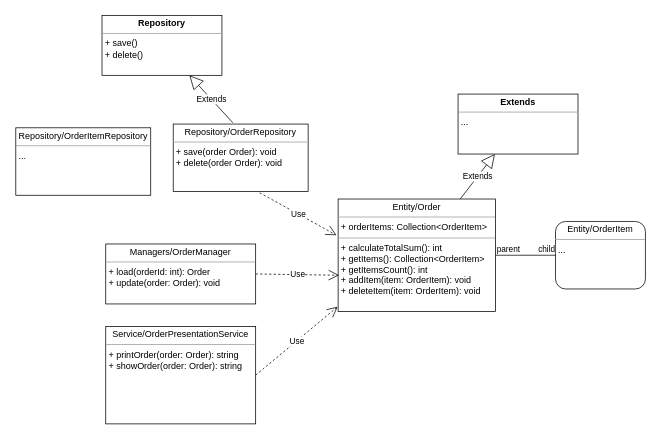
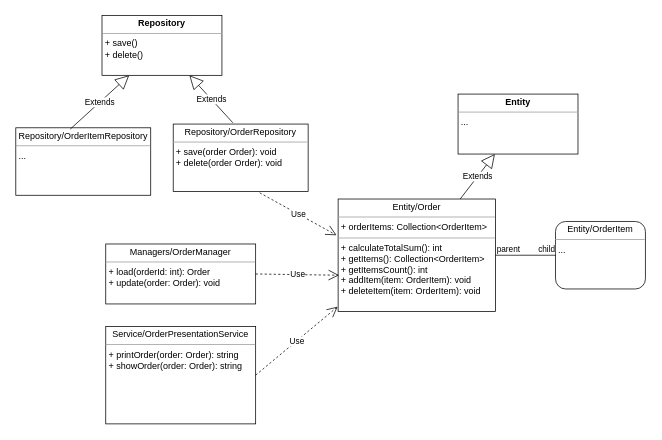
  <mxCell id="0" />
  <mxCell id="1" parent="0" />
  <mxCell id="2" value="&lt;p style=&quot;margin:0px;margin-top:4px;text-align:center;&quot;&gt;Entity/Order&lt;br&gt;&lt;/p&gt;&lt;hr size=&quot;1&quot;&gt;&lt;p style=&quot;margin:0px;margin-left:4px;&quot;&gt;+ orderItems: Collection&amp;lt;OrderItem&amp;gt;&lt;/p&gt;&lt;hr size=&quot;1&quot;&gt;&lt;p style=&quot;margin:0px;margin-left:4px;&quot;&gt;+&amp;nbsp;calculateTotalSum(): int&lt;/p&gt;&lt;p style=&quot;margin:0px;margin-left:4px;&quot;&gt;+ getItems(): Collection&amp;lt;OrderItem&amp;gt;&lt;/p&gt;&lt;p style=&quot;margin:0px;margin-left:4px;&quot;&gt;+ getItemsCount(): int&lt;/p&gt;&lt;p style=&quot;margin:0px;margin-left:4px;&quot;&gt;+ addItem(item: OrderItem): void&lt;/p&gt;&lt;p style=&quot;margin:0px;margin-left:4px;&quot;&gt;+ deleteItem(item: OrderItem): void&lt;/p&gt;" style="verticalAlign=top;align=left;overflow=fill;fontSize=12;fontFamily=Helvetica;html=1;whiteSpace=wrap;" vertex="1" parent="1"><mxGeometry x="450" y="265" width="210" height="150" as="geometry" /></mxCell>
  <mxCell id="3" value="&lt;p style=&quot;margin:0px;margin-top:4px;text-align:center;&quot;&gt;Entity/OrderItem&lt;br&gt;&lt;/p&gt;&lt;hr size=&quot;1&quot;&gt;&lt;p style=&quot;margin:0px;margin-left:4px;&quot;&gt;...&lt;/p&gt;" style="verticalAlign=top;align=left;overflow=fill;fontSize=12;fontFamily=Helvetica;html=1;whiteSpace=wrap;rounded=1;" vertex="1" parent="1"><mxGeometry x="740" y="295" width="120" height="90" as="geometry" /></mxCell>
- <mxCell id="4" value="&lt;p style=&quot;margin:0px;margin-top:4px;text-align:center;&quot;&gt;&lt;b&gt;Extends&lt;/b&gt;&lt;/p&gt;&lt;hr size=&quot;1&quot;&gt;&lt;p style=&quot;margin:0px;margin-left:4px;&quot;&gt;...&lt;/p&gt;" style="verticalAlign=top;align=left;overflow=fill;fontSize=12;fontFamily=Helvetica;html=1;whiteSpace=wrap;" vertex="1" parent="1"><mxGeometry x="610" y="125" width="160" height="80" as="geometry" /></mxCell>
+ <mxCell id="4" value="&lt;p style=&quot;margin:0px;margin-top:4px;text-align:center;&quot;&gt;&lt;b&gt;Entity&lt;/b&gt;&lt;/p&gt;&lt;hr size=&quot;1&quot;&gt;&lt;p style=&quot;margin:0px;margin-left:4px;&quot;&gt;...&lt;/p&gt;" style="verticalAlign=top;align=left;overflow=fill;fontSize=12;fontFamily=Helvetica;html=1;whiteSpace=wrap;" vertex="1" parent="1"><mxGeometry x="610" y="125" width="160" height="80" as="geometry" /></mxCell>
  <mxCell id="5" value="&lt;p style=&quot;margin:0px;margin-top:4px;text-align:center;&quot;&gt;&lt;b&gt;Repository&lt;/b&gt;&lt;/p&gt;&lt;hr size=&quot;1&quot;&gt;&lt;p style=&quot;margin:0px;margin-left:4px;&quot;&gt;+ save()&lt;/p&gt;&lt;p style=&quot;margin:0px;margin-left:4px;&quot;&gt;+ delete()&lt;/p&gt;" style="verticalAlign=top;align=left;overflow=fill;fontSize=12;fontFamily=Helvetica;html=1;whiteSpace=wrap;" vertex="1" parent="1"><mxGeometry x="135" y="20" width="160" height="80" as="geometry" /></mxCell>
  <mxCell id="6" value="&lt;p style=&quot;margin:0px;margin-top:4px;text-align:center;&quot;&gt;Repository/OrderRepository&lt;br&gt;&lt;/p&gt;&lt;hr size=&quot;1&quot;&gt;&lt;p style=&quot;margin:0px;margin-left:4px;&quot;&gt;+ save(order Order): void&lt;/p&gt;&lt;p style=&quot;margin:0px;margin-left:4px;&quot;&gt;+ delete(order Order): void&lt;/p&gt;" style="verticalAlign=top;align=left;overflow=fill;fontSize=12;fontFamily=Helvetica;html=1;whiteSpace=wrap;" vertex="1" parent="1"><mxGeometry x="230" y="165" width="180" height="90" as="geometry" /></mxCell>
  <mxCell id="7" value="&lt;p style=&quot;margin:0px;margin-top:4px;text-align:center;&quot;&gt;Repository/OrderItemRepository&lt;br&gt;&lt;/p&gt;&lt;hr size=&quot;1&quot;&gt;&lt;p style=&quot;margin:0px;margin-left:4px;&quot;&gt;...&lt;/p&gt;" style="verticalAlign=top;align=left;overflow=fill;fontSize=12;fontFamily=Helvetica;html=1;whiteSpace=wrap;" vertex="1" parent="1"><mxGeometry x="20" y="170" width="180" height="90" as="geometry" /></mxCell>
  <mxCell id="8" value="&lt;p style=&quot;margin:0px;margin-top:4px;text-align:center;&quot;&gt;Managers/OrderManager&lt;/p&gt;&lt;hr size=&quot;1&quot;&gt;&lt;p style=&quot;margin:0px;margin-left:4px;&quot;&gt;+&amp;nbsp;load(orderId: int): Order&lt;/p&gt;&lt;p style=&quot;margin:0px;margin-left:4px;&quot;&gt;+ update(order: Order): void&lt;/p&gt;" style="verticalAlign=top;align=left;overflow=fill;fontSize=12;fontFamily=Helvetica;html=1;whiteSpace=wrap;" vertex="1" parent="1"><mxGeometry x="140" y="325" width="200" height="80" as="geometry" /></mxCell>
  <mxCell id="9" value="&lt;p style=&quot;margin:0px;margin-top:4px;text-align:center;&quot;&gt;Service/OrderPresentationService&lt;/p&gt;&lt;hr size=&quot;1&quot;&gt;&lt;p style=&quot;margin:0px;margin-left:4px;&quot;&gt;+&amp;nbsp;printOrder(order: Order): string&lt;/p&gt;&lt;p style=&quot;margin:0px;margin-left:4px;&quot;&gt;+ showOrder(order: Order): string&lt;/p&gt;" style="verticalAlign=top;align=left;overflow=fill;fontSize=12;fontFamily=Helvetica;html=1;whiteSpace=wrap;" vertex="1" parent="1"><mxGeometry x="140" y="435" width="200" height="130" as="geometry" /></mxCell>
  <mxCell id="10" value="Extends" style="endArrow=block;endSize=16;endFill=0;html=1;rounded=0;" edge="1" parent="1" source="2" target="4"><mxGeometry width="160" relative="1" as="geometry"><mxPoint x="110" y="185" as="sourcePoint" /><mxPoint x="494.56" y="264.7" as="targetPoint" /></mxGeometry></mxCell>
  <mxCell id="11" value="Extends" style="endArrow=block;endSize=16;endFill=0;html=1;rounded=0;exitX=0.442;exitY=-0.019;exitDx=0;exitDy=0;exitPerimeter=0;" edge="1" parent="1" source="6" target="5"><mxGeometry width="160" relative="1" as="geometry"><mxPoint x="425" y="405" as="sourcePoint" /><mxPoint x="585" y="405" as="targetPoint" /></mxGeometry></mxCell>
+ <mxCell id="12" value="Extends" style="endArrow=block;endSize=16;endFill=0;html=1;rounded=0;exitX=0.404;exitY=0.019;exitDx=0;exitDy=0;exitPerimeter=0;" edge="1" parent="1" source="7" target="5"><mxGeometry width="160" relative="1" as="geometry"><mxPoint x="425" y="405" as="sourcePoint" /><mxPoint x="585" y="405" as="targetPoint" /></mxGeometry></mxCell>
  <mxCell id="13" value="" style="endArrow=none;html=1;edgeStyle=orthogonalEdgeStyle;rounded=0;" edge="1" parent="1" source="2" target="3"><mxGeometry relative="1" as="geometry"><mxPoint x="370" y="305" as="sourcePoint" /><mxPoint x="530" y="305" as="targetPoint" /></mxGeometry></mxCell>
  <mxCell id="14" value="parent" style="edgeLabel;resizable=0;html=1;align=left;verticalAlign=bottom;" connectable="0" vertex="1" parent="13"><mxGeometry x="-1" relative="1" as="geometry" /></mxCell>
  <mxCell id="15" value="child" style="edgeLabel;resizable=0;html=1;align=right;verticalAlign=bottom;" connectable="0" vertex="1" parent="13"><mxGeometry x="1" relative="1" as="geometry" /></mxCell>
  <mxCell id="16" value="Use" style="endArrow=open;endSize=12;dashed=1;html=1;rounded=0;exitX=1;exitY=0.5;exitDx=0;exitDy=0;entryX=0.006;entryY=0.678;entryDx=0;entryDy=0;entryPerimeter=0;" edge="1" parent="1" source="8" target="2"><mxGeometry width="160" relative="1" as="geometry"><mxPoint x="370" y="305" as="sourcePoint" /><mxPoint x="530" y="305" as="targetPoint" /></mxGeometry></mxCell>
  <mxCell id="17" value="Use" style="endArrow=open;endSize=12;dashed=1;html=1;rounded=0;exitX=1;exitY=0.5;exitDx=0;exitDy=0;entryX=-0.003;entryY=0.958;entryDx=0;entryDy=0;entryPerimeter=0;" edge="1" parent="1" source="9" target="2"><mxGeometry width="160" relative="1" as="geometry"><mxPoint x="370" y="305" as="sourcePoint" /><mxPoint x="530" y="305" as="targetPoint" /></mxGeometry></mxCell>
  <mxCell id="18" value="Use" style="endArrow=open;endSize=12;dashed=1;html=1;rounded=0;exitX=0.641;exitY=1.019;exitDx=0;exitDy=0;exitPerimeter=0;entryX=-0.01;entryY=0.322;entryDx=0;entryDy=0;entryPerimeter=0;" edge="1" parent="1" source="6" target="2"><mxGeometry width="160" relative="1" as="geometry"><mxPoint x="370" y="305" as="sourcePoint" /><mxPoint x="530" y="305" as="targetPoint" /></mxGeometry></mxCell>
